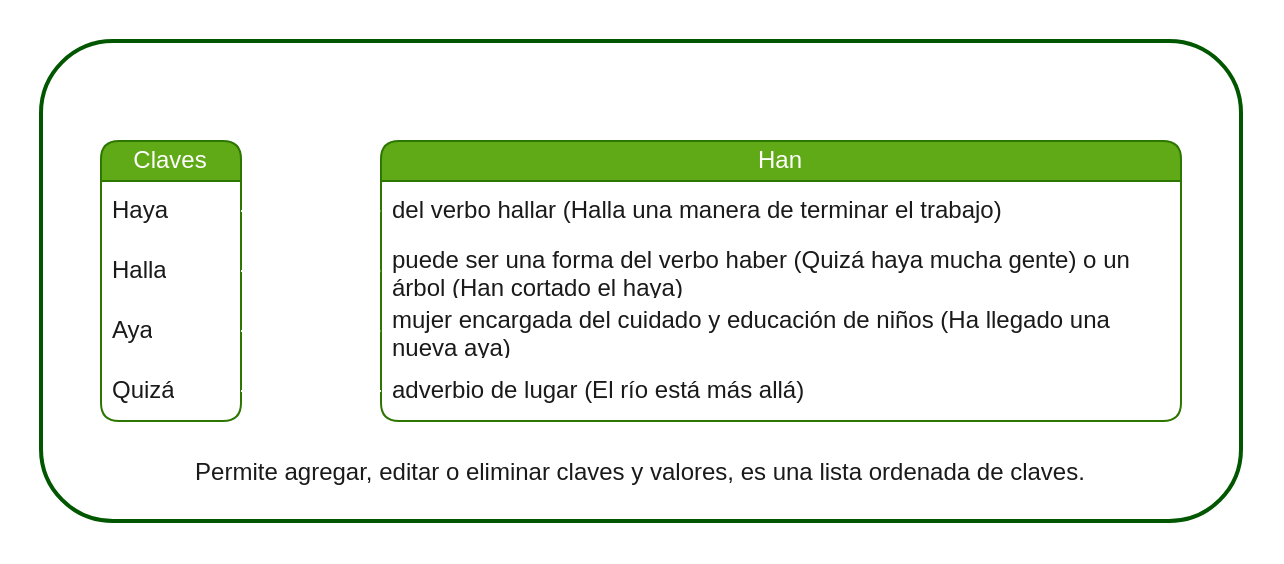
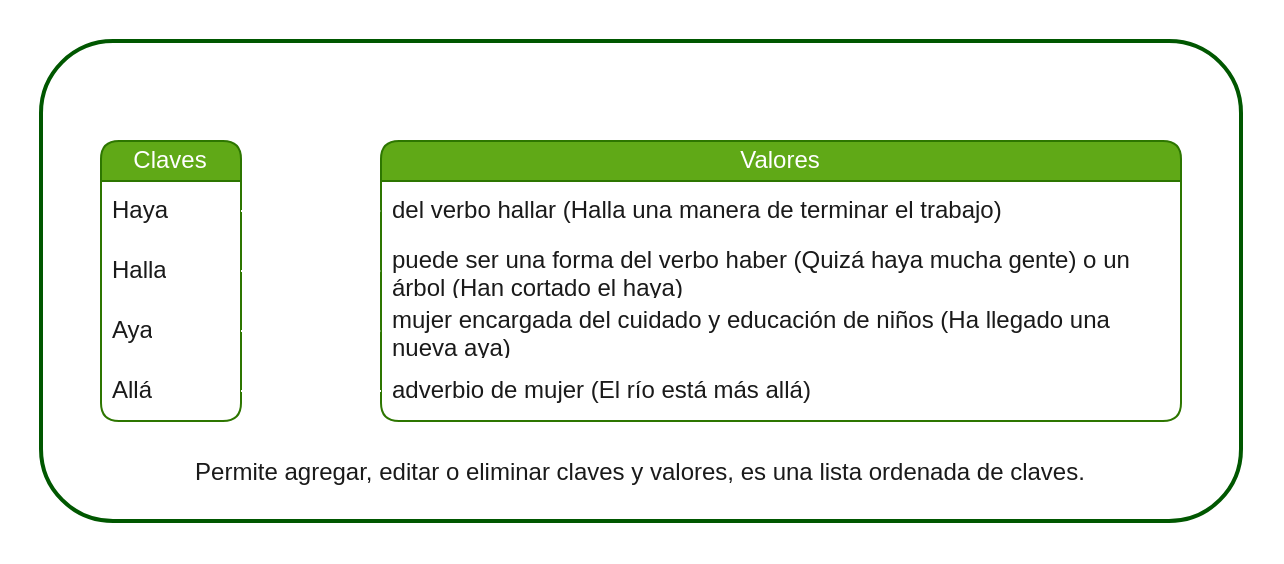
  <mxCell id="0" />
  <mxCell id="1" parent="0" />
  <mxCell id="2" value="" style="rounded=1;whiteSpace=wrap;html=1;fillColor=#FFFFFF;fontColor=#ffffff;strokeColor=#005700;strokeWidth=2;" parent="1" vertex="1"><mxGeometry x="20" y="20" width="600" height="240" as="geometry" /></mxCell>
  <mxCell id="3" value="Claves" style="swimlane;fontStyle=0;childLayout=stackLayout;horizontal=1;startSize=20;horizontalStack=0;resizeParent=1;resizeParentMax=0;resizeLast=0;collapsible=1;marginBottom=0;whiteSpace=wrap;html=1;fillColor=#60a917;fontColor=#ffffff;strokeColor=#2D7600;rounded=1;" parent="1" vertex="1"><mxGeometry x="50" y="70" width="70" height="140" as="geometry" /></mxCell>
  <mxCell id="4" value="Haya" style="text;strokeColor=none;fillColor=none;align=left;verticalAlign=middle;spacingLeft=4;spacingRight=4;overflow=hidden;points=[[0,0.5],[1,0.5]];portConstraint=eastwest;rotatable=0;whiteSpace=wrap;html=1;fontColor=#1A1A1A;labelBackgroundColor=none;" parent="3" vertex="1"><mxGeometry y="20" width="70" height="30" as="geometry" /></mxCell>
  <mxCell id="5" value="Halla" style="text;strokeColor=none;fillColor=none;align=left;verticalAlign=middle;spacingLeft=4;spacingRight=4;overflow=hidden;points=[[0,0.5],[1,0.5]];portConstraint=eastwest;rotatable=0;whiteSpace=wrap;html=1;fontColor=#1A1A1A;labelBackgroundColor=none;" parent="3" vertex="1"><mxGeometry y="50" width="70" height="30" as="geometry" /></mxCell>
  <mxCell id="6" value="Aya" style="text;strokeColor=none;fillColor=none;align=left;verticalAlign=middle;spacingLeft=4;spacingRight=4;overflow=hidden;points=[[0,0.5],[1,0.5]];portConstraint=eastwest;rotatable=0;whiteSpace=wrap;html=1;fontColor=#1A1A1A;labelBackgroundColor=none;" parent="3" vertex="1"><mxGeometry y="80" width="70" height="30" as="geometry" /></mxCell>
- <mxCell id="7" value="Quizá" style="text;strokeColor=none;fillColor=none;align=left;verticalAlign=middle;spacingLeft=4;spacingRight=4;overflow=hidden;points=[[0,0.5],[1,0.5]];portConstraint=eastwest;rotatable=0;fontColor=#1A1A1A;labelBackgroundColor=none;labelBorderColor=none;html=1;" parent="3" vertex="1"><mxGeometry y="110" width="70" height="30" as="geometry" /></mxCell>
- <mxCell id="8" value="Han" style="swimlane;fontStyle=0;childLayout=stackLayout;horizontal=1;startSize=20;horizontalStack=0;resizeParent=1;resizeParentMax=0;resizeLast=0;collapsible=1;marginBottom=0;whiteSpace=wrap;html=1;fillColor=#60a917;fontColor=#ffffff;strokeColor=#2D7600;rounded=1;" parent="1" vertex="1"><mxGeometry x="190" y="70" width="400" height="140" as="geometry" /></mxCell>
+ <mxCell id="7" value="Allá" style="text;strokeColor=none;fillColor=none;align=left;verticalAlign=middle;spacingLeft=4;spacingRight=4;overflow=hidden;points=[[0,0.5],[1,0.5]];portConstraint=eastwest;rotatable=0;fontColor=#1A1A1A;labelBackgroundColor=none;labelBorderColor=none;html=1;" parent="3" vertex="1"><mxGeometry y="110" width="70" height="30" as="geometry" /></mxCell>
+ <mxCell id="8" value="Valores" style="swimlane;fontStyle=0;childLayout=stackLayout;horizontal=1;startSize=20;horizontalStack=0;resizeParent=1;resizeParentMax=0;resizeLast=0;collapsible=1;marginBottom=0;whiteSpace=wrap;html=1;fillColor=#60a917;fontColor=#ffffff;strokeColor=#2D7600;rounded=1;" parent="1" vertex="1"><mxGeometry x="190" y="70" width="400" height="140" as="geometry" /></mxCell>
  <mxCell id="9" value="&lt;font style=&quot;font-size: 12px;&quot;&gt;&lt;span style=&quot;font-family: &amp;quot;Google Sans&amp;quot;, arial, sans-serif;&quot;&gt;del verbo hallar (&lt;/span&gt;&lt;span style=&quot;font-family: &amp;quot;Google Sans&amp;quot;, arial, sans-serif;&quot;&gt;Halla&lt;/span&gt;&lt;span style=&quot;font-family: &amp;quot;Google Sans&amp;quot;, arial, sans-serif;&quot;&gt;&amp;nbsp;una manera de terminar el trabajo)&lt;/span&gt;&lt;/font&gt;" style="text;strokeColor=none;fillColor=none;align=left;verticalAlign=middle;spacingLeft=4;spacingRight=4;overflow=hidden;points=[[0,0.5],[1,0.5]];portConstraint=eastwest;rotatable=0;whiteSpace=wrap;html=1;fontColor=#1A1A1A;labelBackgroundColor=none;" parent="8" vertex="1"><mxGeometry y="20" width="400" height="30" as="geometry" /></mxCell>
  <mxCell id="10" value="&lt;font style=&quot;font-size: 12px;&quot;&gt;&lt;span style=&quot;font-family: &amp;quot;Google Sans&amp;quot;, arial, sans-serif;&quot;&gt;puede ser una forma del verbo haber (Quizá&amp;nbsp;&lt;/span&gt;&lt;span style=&quot;font-family: &amp;quot;Google Sans&amp;quot;, arial, sans-serif;&quot;&gt;haya&lt;/span&gt;&lt;span style=&quot;font-family: &amp;quot;Google Sans&amp;quot;, arial, sans-serif;&quot;&gt;&amp;nbsp;mucha gente) o un árbol (Han cortado el&amp;nbsp;&lt;/span&gt;&lt;span style=&quot;font-family: &amp;quot;Google Sans&amp;quot;, arial, sans-serif;&quot;&gt;haya&lt;/span&gt;&lt;span style=&quot;font-family: &amp;quot;Google Sans&amp;quot;, arial, sans-serif;&quot;&gt;)&lt;/span&gt;&lt;/font&gt;" style="text;strokeColor=none;fillColor=none;align=left;verticalAlign=middle;spacingLeft=4;spacingRight=4;overflow=hidden;points=[[0,0.5],[1,0.5]];portConstraint=eastwest;rotatable=0;whiteSpace=wrap;html=1;fontColor=#1A1A1A;labelBackgroundColor=none;" parent="8" vertex="1"><mxGeometry y="50" width="400" height="30" as="geometry" /></mxCell>
  <mxCell id="11" value="&lt;font style=&quot;font-size: 12px;&quot;&gt;&lt;span style=&quot;font-family: &amp;quot;Google Sans&amp;quot;, arial, sans-serif;&quot;&gt;mujer encargada del cuidado y educación de niños (Ha llegado una nueva&amp;nbsp;&lt;/span&gt;&lt;span style=&quot;font-family: &amp;quot;Google Sans&amp;quot;, arial, sans-serif;&quot;&gt;aya&lt;/span&gt;&lt;span style=&quot;font-family: &amp;quot;Google Sans&amp;quot;, arial, sans-serif;&quot;&gt;)&lt;/span&gt;&lt;/font&gt;" style="text;strokeColor=none;fillColor=none;align=left;verticalAlign=middle;spacingLeft=4;spacingRight=4;overflow=hidden;points=[[0,0.5],[1,0.5]];portConstraint=eastwest;rotatable=0;whiteSpace=wrap;html=1;fontColor=#1A1A1A;labelBackgroundColor=none;" parent="8" vertex="1"><mxGeometry y="80" width="400" height="30" as="geometry" /></mxCell>
- <mxCell id="12" value="&lt;font style=&quot;font-size: 12px;&quot;&gt;&lt;span style=&quot;font-family: &amp;quot;Google Sans&amp;quot;, arial, sans-serif;&quot;&gt;adverbio de lugar (El río está más&amp;nbsp;&lt;/span&gt;&lt;span style=&quot;font-family: &amp;quot;Google Sans&amp;quot;, arial, sans-serif;&quot;&gt;allá&lt;/span&gt;&lt;span style=&quot;font-family: &amp;quot;Google Sans&amp;quot;, arial, sans-serif;&quot;&gt;)&lt;/span&gt;&lt;/font&gt;" style="text;strokeColor=none;fillColor=none;align=left;verticalAlign=middle;spacingLeft=4;spacingRight=4;overflow=hidden;points=[[0,0.5],[1,0.5]];portConstraint=eastwest;rotatable=0;whiteSpace=wrap;html=1;fontColor=#1A1A1A;labelBackgroundColor=none;" parent="8" vertex="1"><mxGeometry y="110" width="400" height="30" as="geometry" /></mxCell>
+ <mxCell id="12" value="&lt;font style=&quot;font-size: 12px;&quot;&gt;&lt;span style=&quot;font-family: &amp;quot;Google Sans&amp;quot;, arial, sans-serif;&quot;&gt;adverbio de mujer (El río está más&amp;nbsp;&lt;/span&gt;&lt;span style=&quot;font-family: &amp;quot;Google Sans&amp;quot;, arial, sans-serif;&quot;&gt;allá&lt;/span&gt;&lt;span style=&quot;font-family: &amp;quot;Google Sans&amp;quot;, arial, sans-serif;&quot;&gt;)&lt;/span&gt;&lt;/font&gt;" style="text;strokeColor=none;fillColor=none;align=left;verticalAlign=middle;spacingLeft=4;spacingRight=4;overflow=hidden;points=[[0,0.5],[1,0.5]];portConstraint=eastwest;rotatable=0;whiteSpace=wrap;html=1;fontColor=#1A1A1A;labelBackgroundColor=none;" parent="8" vertex="1"><mxGeometry y="110" width="400" height="30" as="geometry" /></mxCell>
  <mxCell id="13" style="edgeStyle=none;html=1;fontSize=12;fontColor=#60A917;strokeColor=#FFFFFF;" parent="1" source="4" target="9" edge="1"><mxGeometry relative="1" as="geometry" /></mxCell>
  <mxCell id="14" style="edgeStyle=none;html=1;fontSize=12;fontColor=#60A917;strokeColor=#FFFFFF;" parent="1" source="5" target="10" edge="1"><mxGeometry relative="1" as="geometry" /></mxCell>
  <mxCell id="15" style="edgeStyle=none;html=1;exitX=1;exitY=0.5;exitDx=0;exitDy=0;fontSize=12;fontColor=#60A917;strokeColor=#FFFFFF;" parent="1" source="6" target="11" edge="1"><mxGeometry relative="1" as="geometry" /></mxCell>
  <mxCell id="16" style="edgeStyle=none;html=1;exitX=1;exitY=0.5;exitDx=0;exitDy=0;entryX=0;entryY=0.5;entryDx=0;entryDy=0;fontSize=12;fontColor=#60A917;strokeColor=#FFFFFF;endArrow=none;" parent="1" source="7" target="12" edge="1"><mxGeometry relative="1" as="geometry" /></mxCell>
  <mxCell id="17" value="Permite agregar, editar o eliminar claves y valores, es una lista ordenada de claves." style="text;html=1;strokeColor=none;fillColor=none;align=center;verticalAlign=middle;whiteSpace=wrap;rounded=0;fontColor=#1A1A1A;" parent="1" vertex="1"><mxGeometry x="20" y="221" width="600" height="30" as="geometry" /></mxCell>
